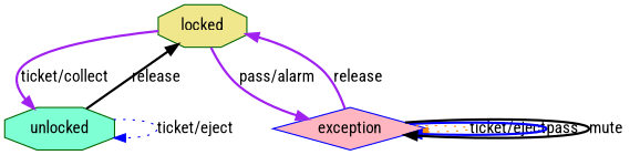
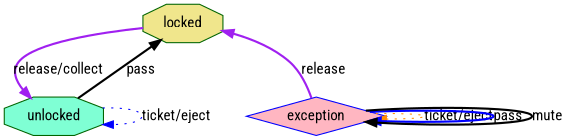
  digraph {
    fontname="Roboto Condensed"
    nodesep=0.5
    rankdir=TB
    title="Sample FSM"
    node [color=darkgreen fontname="Roboto Condensed" shape=octagon style=filled]
    edge [color=purple fontname="Roboto Condensed" style=bold]
    locked [fillcolor=khaki]
    unlocked [fillcolor=aquamarine]
    exception [color=blue fillcolor=lightpink shape=diamond]
-   locked -> unlocked [label="ticket/collect"]
-   locked -> exception [label="pass/alarm"]
-   unlocked -> locked [color=black label=release]
+   locked -> unlocked [label="release/collect"]
+   unlocked -> locked [color=black label=pass]
    unlocked -> unlocked [color=blue label="ticket/eject" style=dotted]
    exception -> locked [label=release]
    exception -> exception [color=darkorange label="ticket/eject" style=dotted]
    exception -> exception [color=blue label=pass]
    exception -> exception [color=black label=mute]
  }
